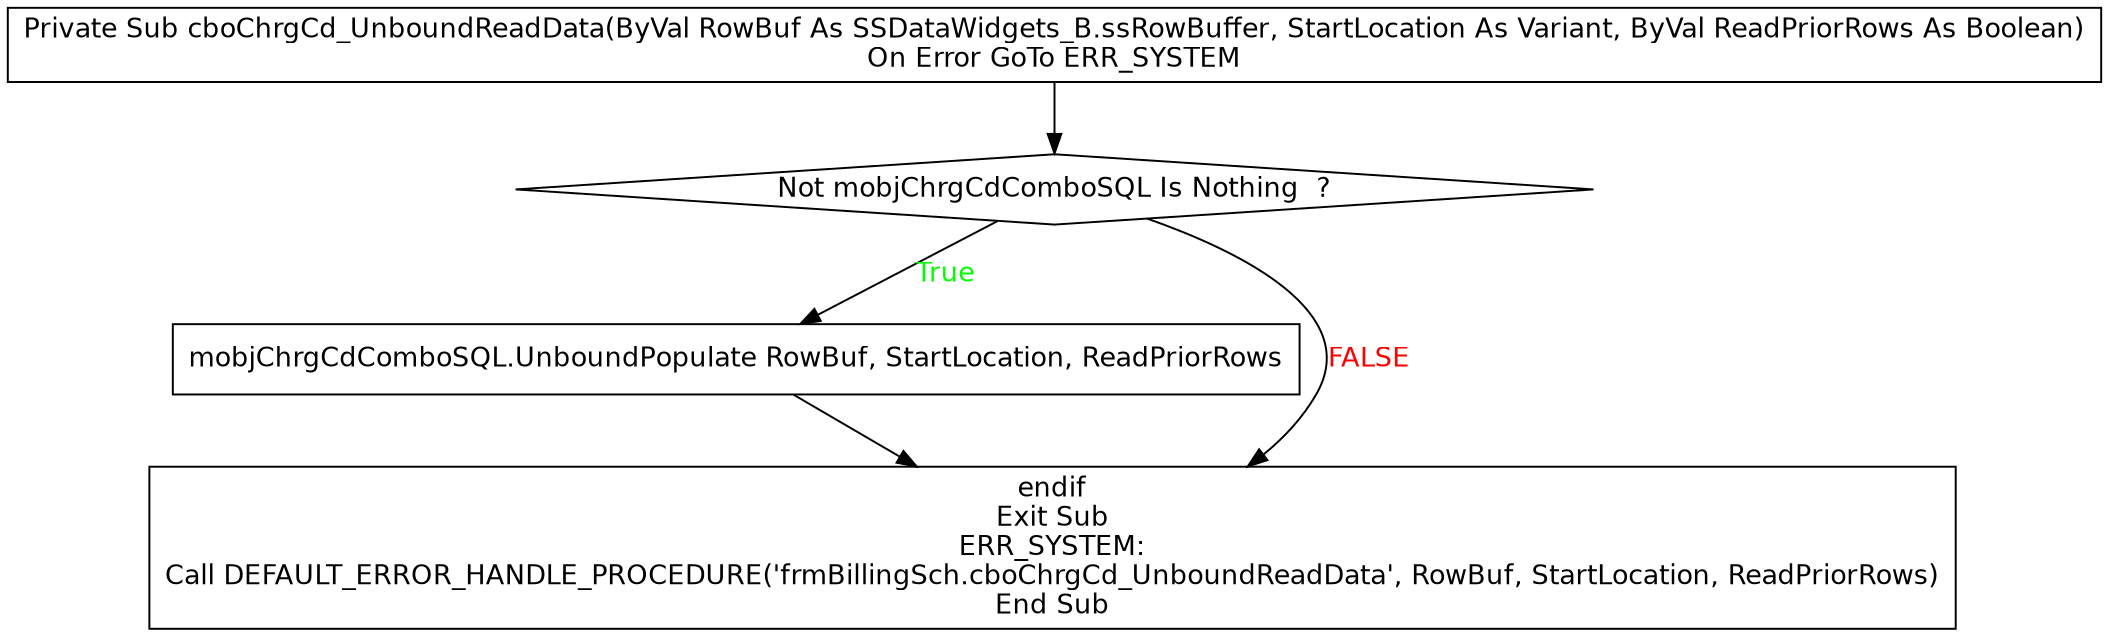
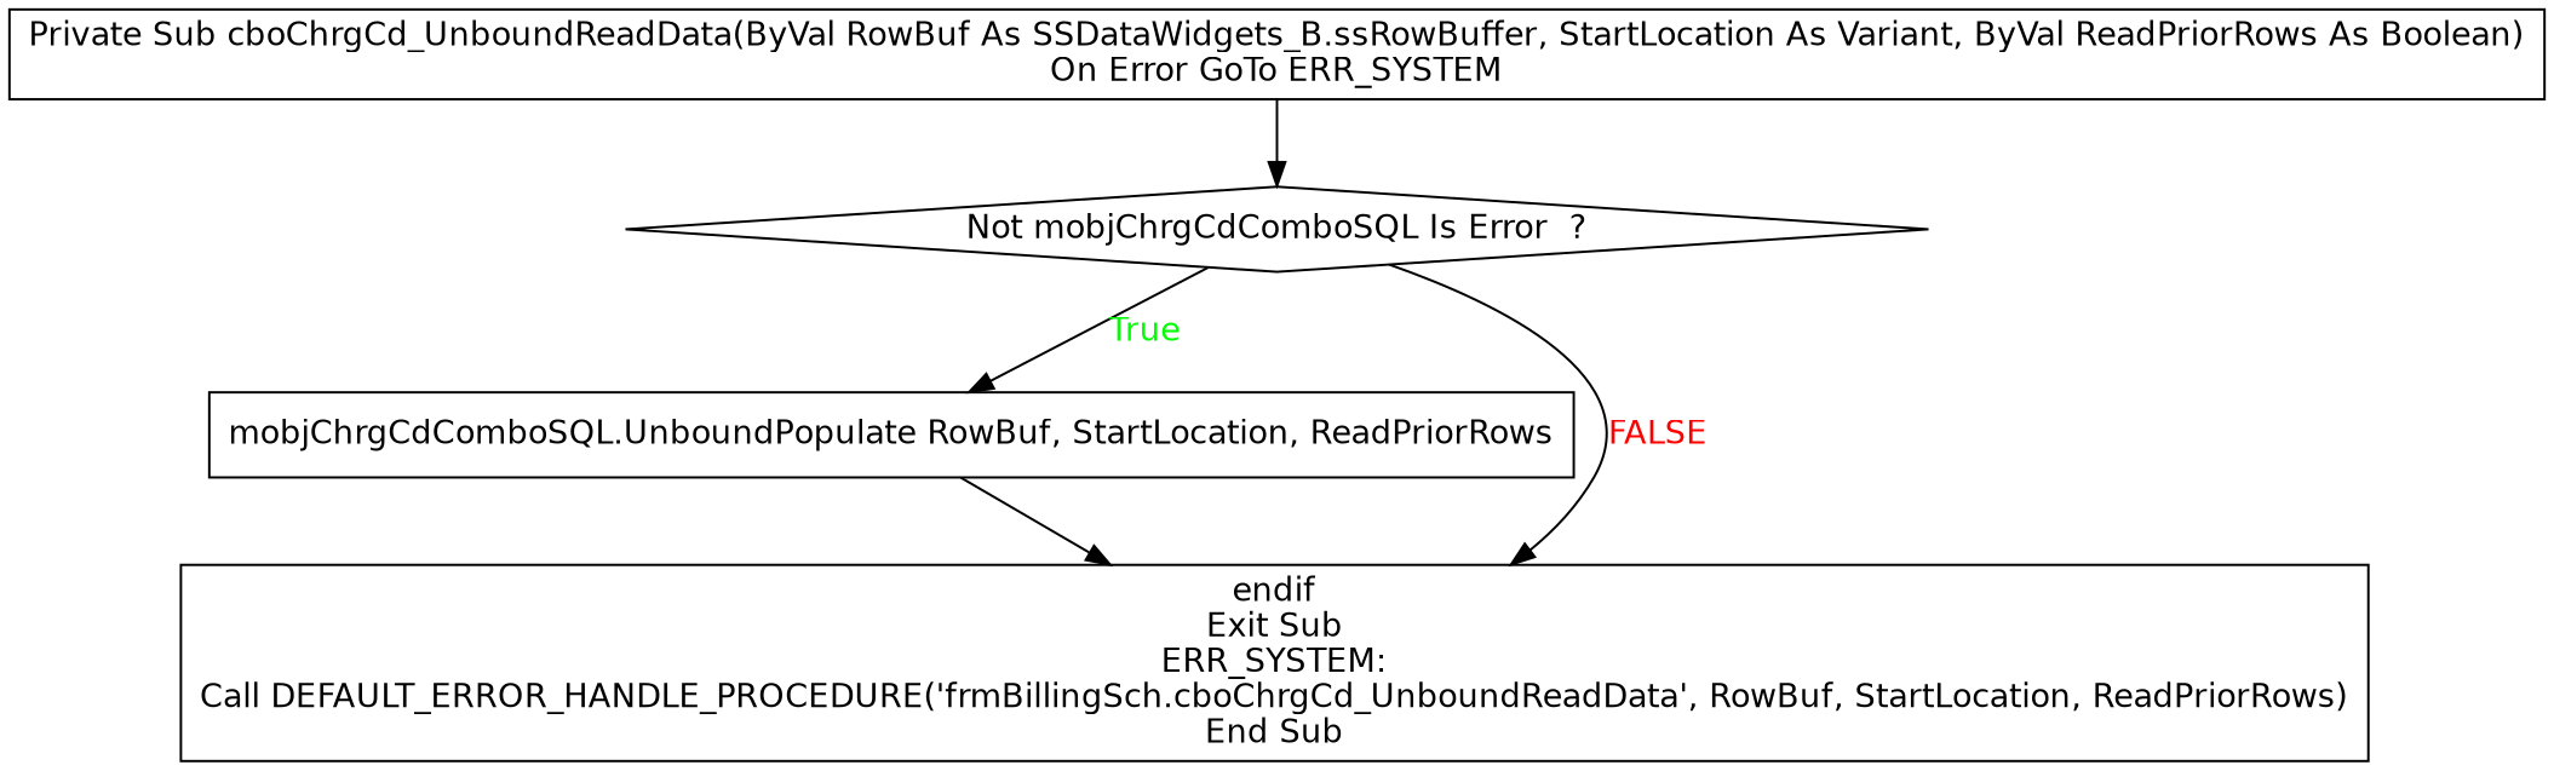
  digraph {
    fontname="DejaVu Sans"
    node [shape=box fontname="DejaVu Sans"]
    edge [fontname="DejaVu Sans"]
    n1 [label="Private Sub cboChrgCd_UnboundReadData(ByVal RowBuf As SSDataWidgets_B.ssRowBuffer, StartLocation As Variant, ByVal ReadPriorRows As Boolean)\nOn Error GoTo ERR_SYSTEM"]
-   n2 [label="Not mobjChrgCdComboSQL Is Nothing  ?" shape=diamond]
+   n2 [label="Not mobjChrgCdComboSQL Is Error  ?" shape=diamond]
    n3 [label="mobjChrgCdComboSQL.UnboundPopulate RowBuf, StartLocation, ReadPriorRows"]
    n4 [label="endif\nExit Sub\nERR_SYSTEM:\nCall DEFAULT_ERROR_HANDLE_PROCEDURE('frmBillingSch.cboChrgCd_UnboundReadData', RowBuf, StartLocation, ReadPriorRows)\nEnd Sub"]
    n1 -> n2
    n2 -> n3 [fontcolor=GREEN label=True]
    n2 -> n4 [fontcolor=RED label=FALSE]
    n3 -> n4
  }
